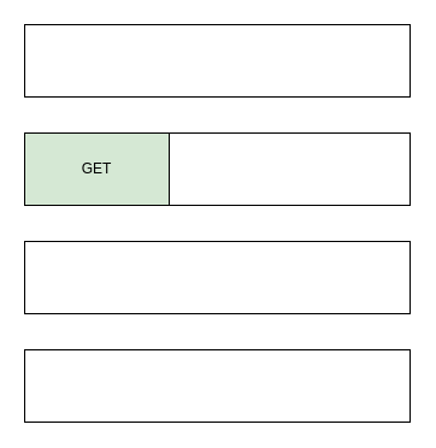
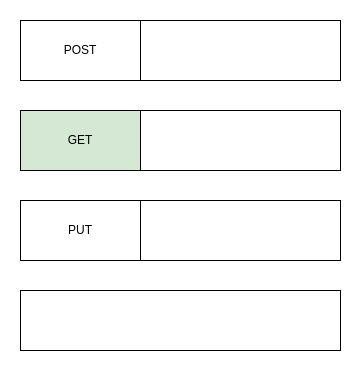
  <mxCell id="0" />
  <mxCell id="1" parent="0" />
  <mxCell id="2" value="" style="rounded=0;whiteSpace=wrap;html=1;" vertex="1" parent="1"><mxGeometry x="20" y="20" width="320" height="60" as="geometry" /></mxCell>
+ <mxCell id="3" value="POST" style="rounded=0;whiteSpace=wrap;html=1;" vertex="1" parent="1"><mxGeometry x="20" y="20" width="120" height="60" as="geometry" /></mxCell>
  <mxCell id="4" value="" style="rounded=0;whiteSpace=wrap;html=1;" vertex="1" parent="1"><mxGeometry x="20" y="110" width="320" height="60" as="geometry" /></mxCell>
  <mxCell id="5" value="GET" style="rounded=0;whiteSpace=wrap;html=1;fillColor=#d5e8d4;" vertex="1" parent="1"><mxGeometry x="20" y="110" width="120" height="60" as="geometry" /></mxCell>
  <mxCell id="6" value="" style="rounded=0;whiteSpace=wrap;html=1;" vertex="1" parent="1"><mxGeometry x="20" y="200" width="320" height="60" as="geometry" /></mxCell>
+ <mxCell id="7" value="PUT" style="rounded=0;whiteSpace=wrap;html=1;" vertex="1" parent="1"><mxGeometry x="20" y="200" width="120" height="60" as="geometry" /></mxCell>
  <mxCell id="8" value="" style="rounded=0;whiteSpace=wrap;html=1;" vertex="1" parent="1"><mxGeometry x="20" y="290" width="320" height="60" as="geometry" /></mxCell>
